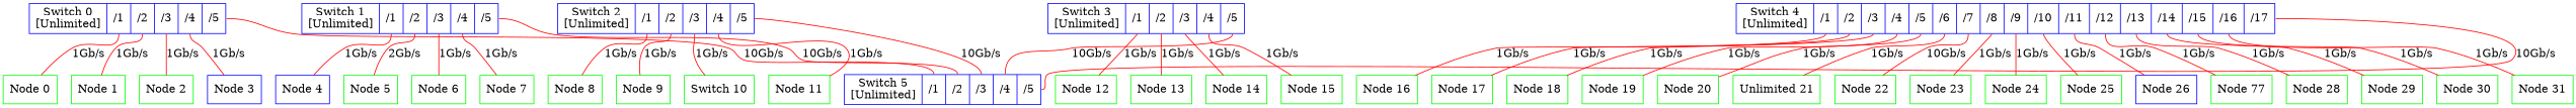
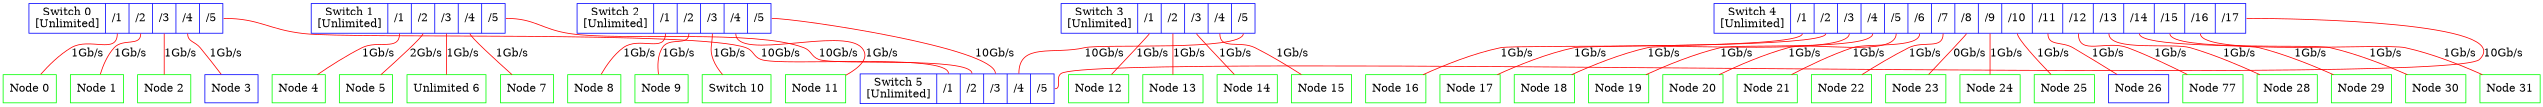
  digraph {
    node [color=green shape=box]
    edge [arrowhead=none color=red tailport=p1]
    n1 [label="Node 0"]
    n2 [label="Node 1"]
    n3 [label="Node 2"]
    n4 [color=blue label="Node 3"]
-   n5 [color=blue label="Node 4"]
+   n5 [label="Node 4"]
    n6 [label="Node 5"]
-   n7 [label="Node 6"]
+   n7 [label="Unlimited 6"]
    n8 [label="Node 7"]
    n9 [label="Node 8"]
    n10 [label="Node 9"]
    n11 [label="Switch 10"]
    n12 [label="Node 11"]
    n13 [label="Node 12"]
    n14 [label="Node 13"]
    n15 [label="Node 14"]
    n16 [label="Node 15"]
    n17 [label="Node 16"]
    n18 [label="Node 17"]
    n19 [label="Node 18"]
    n20 [label="Node 19"]
    n21 [label="Node 20"]
-   n22 [label="Unlimited 21"]
+   n22 [label="Node 21"]
    n23 [label="Node 22"]
    n24 [label="Node 23"]
    n25 [label="Node 24"]
    n26 [label="Node 25"]
    n27 [color=blue label="Node 26"]
    n28 [label="Node 77"]
    n29 [label="Node 28"]
    n30 [label="Node 29"]
    n31 [label="Node 30"]
    n32 [label="Node 31"]
    n33 [color=blue label="Switch 0\n[Unlimited]|<p1>/1|<p2>/2|<p3>/3|<p4>/4|<p5>/5" shape=record]
    n34 [color=blue label="Switch 5\n[Unlimited]|<p1>/1|<p2>/2|<p3>/3|<p4>/4|<p5>/5" shape=record]
    n35 [color=blue label="Switch 1\n[Unlimited]|<p1>/1|<p2>/2|<p3>/3|<p4>/4|<p5>/5" shape=record]
    n36 [color=blue label="Switch 2\n[Unlimited]|<p1>/1|<p2>/2|<p3>/3|<p4>/4|<p5>/5" shape=record]
    n37 [color=blue label="Switch 3\n[Unlimited]|<p1>/1|<p2>/2|<p3>/3|<p4>/4|<p5>/5" shape=record]
    n38 [color=blue label="Switch 4\n[Unlimited]|<p1>/1|<p2>/2|<p3>/3|<p4>/4|<p5>/5|<p6>/6|<p7>/7|<p8>/8|<p9>/9|<p10>/10|<p11>/11|<p12>/12|<p13>/13|<p14>/14|<p15>/15|<p16>/16|<p17>/17" shape=record]
    n33 -> n1 [label="1Gb/s"]
    n33 -> n2 [label="1Gb/s" tailport=p2]
    n33 -> n3 [label="1Gb/s" tailport=p3]
    n33 -> n4 [label="1Gb/s" tailport=p4]
    n33 -> n34 [headport=p1 label="10Gb/s" tailport=p5]
    n35 -> n5 [label="1Gb/s"]
    n35 -> n6 [label="2Gb/s" tailport=p2]
    n35 -> n7 [label="1Gb/s" tailport=p3]
    n35 -> n8 [label="1Gb/s" tailport=p4]
    n35 -> n34 [headport=p2 label="10Gb/s" tailport=p5]
    n36 -> n9 [label="1Gb/s"]
    n36 -> n10 [label="1Gb/s" tailport=p2]
    n36 -> n11 [label="1Gb/s" tailport=p3]
    n36 -> n12 [label="1Gb/s" tailport=p4]
    n36 -> n34 [headport=p3 label="10Gb/s" tailport=p5]
    n37 -> n13 [label="1Gb/s"]
    n37 -> n14 [label="1Gb/s" tailport=p2]
    n37 -> n15 [label="1Gb/s" tailport=p3]
    n37 -> n16 [label="1Gb/s" tailport=p4]
    n37 -> n34 [headport=p4 label="10Gb/s" tailport=p5]
    n38 -> n17 [label="1Gb/s"]
    n38 -> n18 [label="1Gb/s" tailport=p2]
    n38 -> n19 [label="1Gb/s" tailport=p3]
    n38 -> n20 [label="1Gb/s" tailport=p4]
    n38 -> n21 [label="1Gb/s" tailport=p5]
    n38 -> n22 [label="1Gb/s" tailport=p6]
-   n38 -> n23 [label="10Gb/s" tailport=p7]
-   n38 -> n24 [label="1Gb/s" tailport=p8]
+   n38 -> n23 [label="1Gb/s" tailport=p7]
+   n38 -> n24 [label="0Gb/s" tailport=p8]
    n38 -> n25 [label="1Gb/s" tailport=p9]
    n38 -> n26 [label="1Gb/s" tailport=p10]
    n38 -> n27 [label="1Gb/s" tailport=p11]
    n38 -> n28 [label="1Gb/s" tailport=p12]
    n38 -> n29 [label="1Gb/s" tailport=p13]
    n38 -> n30 [label="1Gb/s" tailport=p14]
    n38 -> n31 [label="1Gb/s" tailport=p15]
    n38 -> n32 [label="1Gb/s" tailport=p16]
    n38 -> n34 [headport=p5 label="10Gb/s" tailport=p17]
  }
